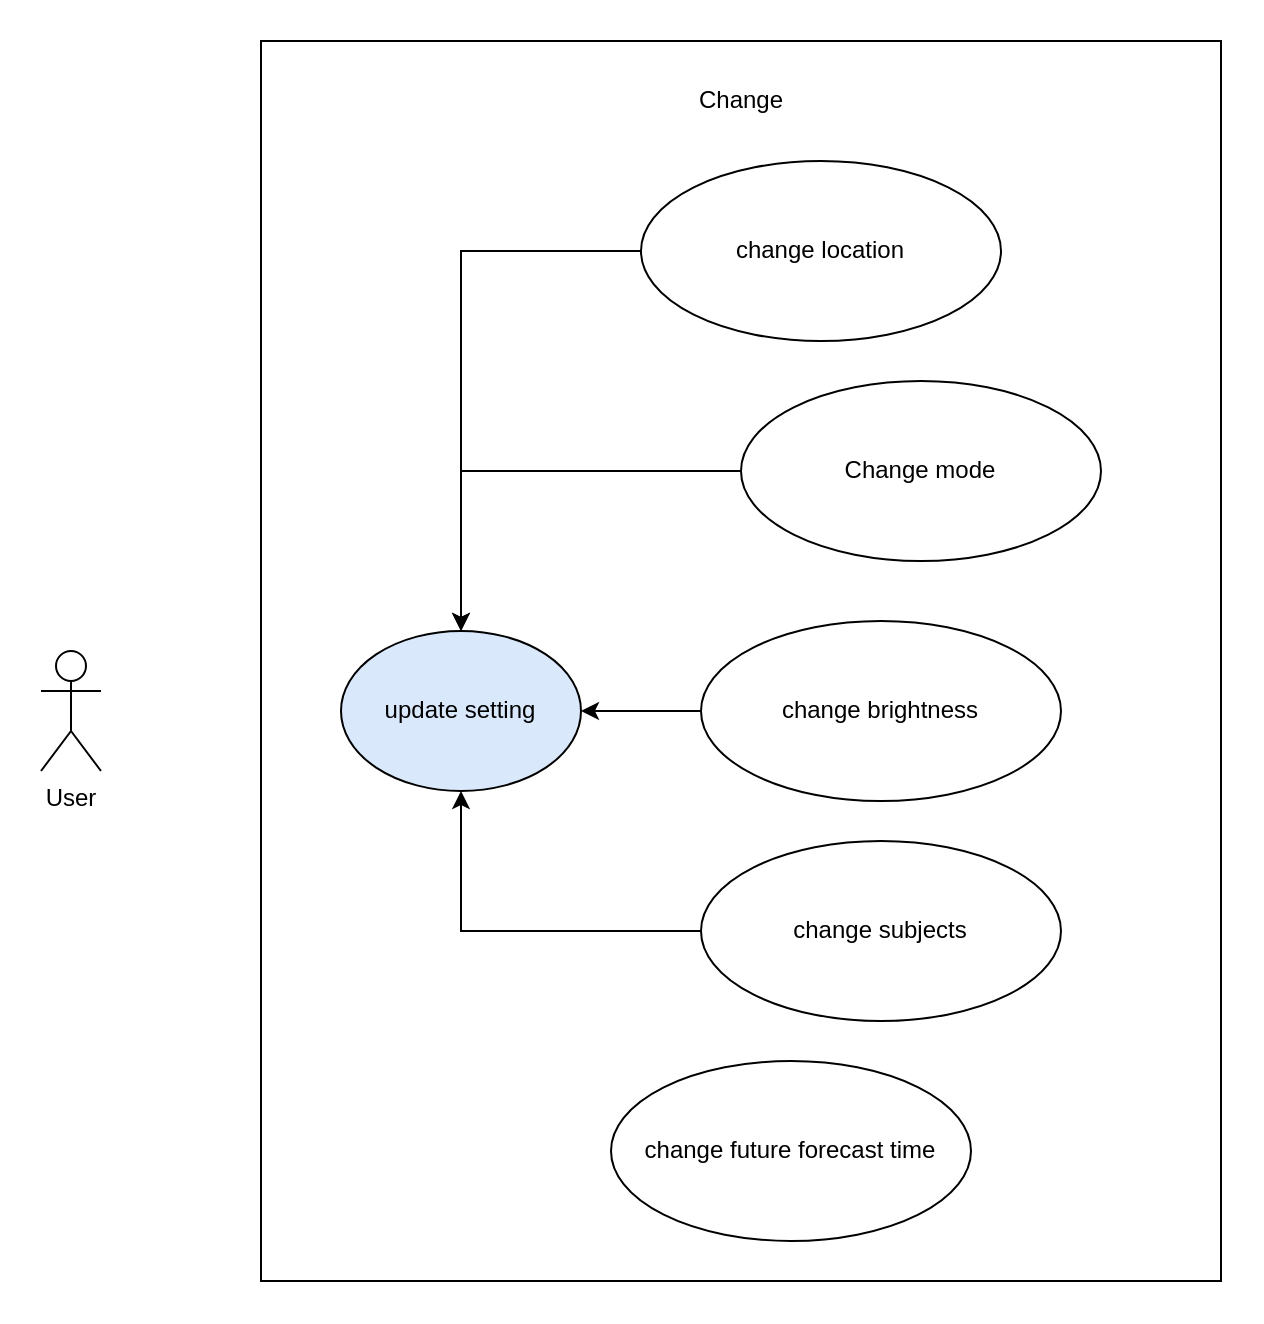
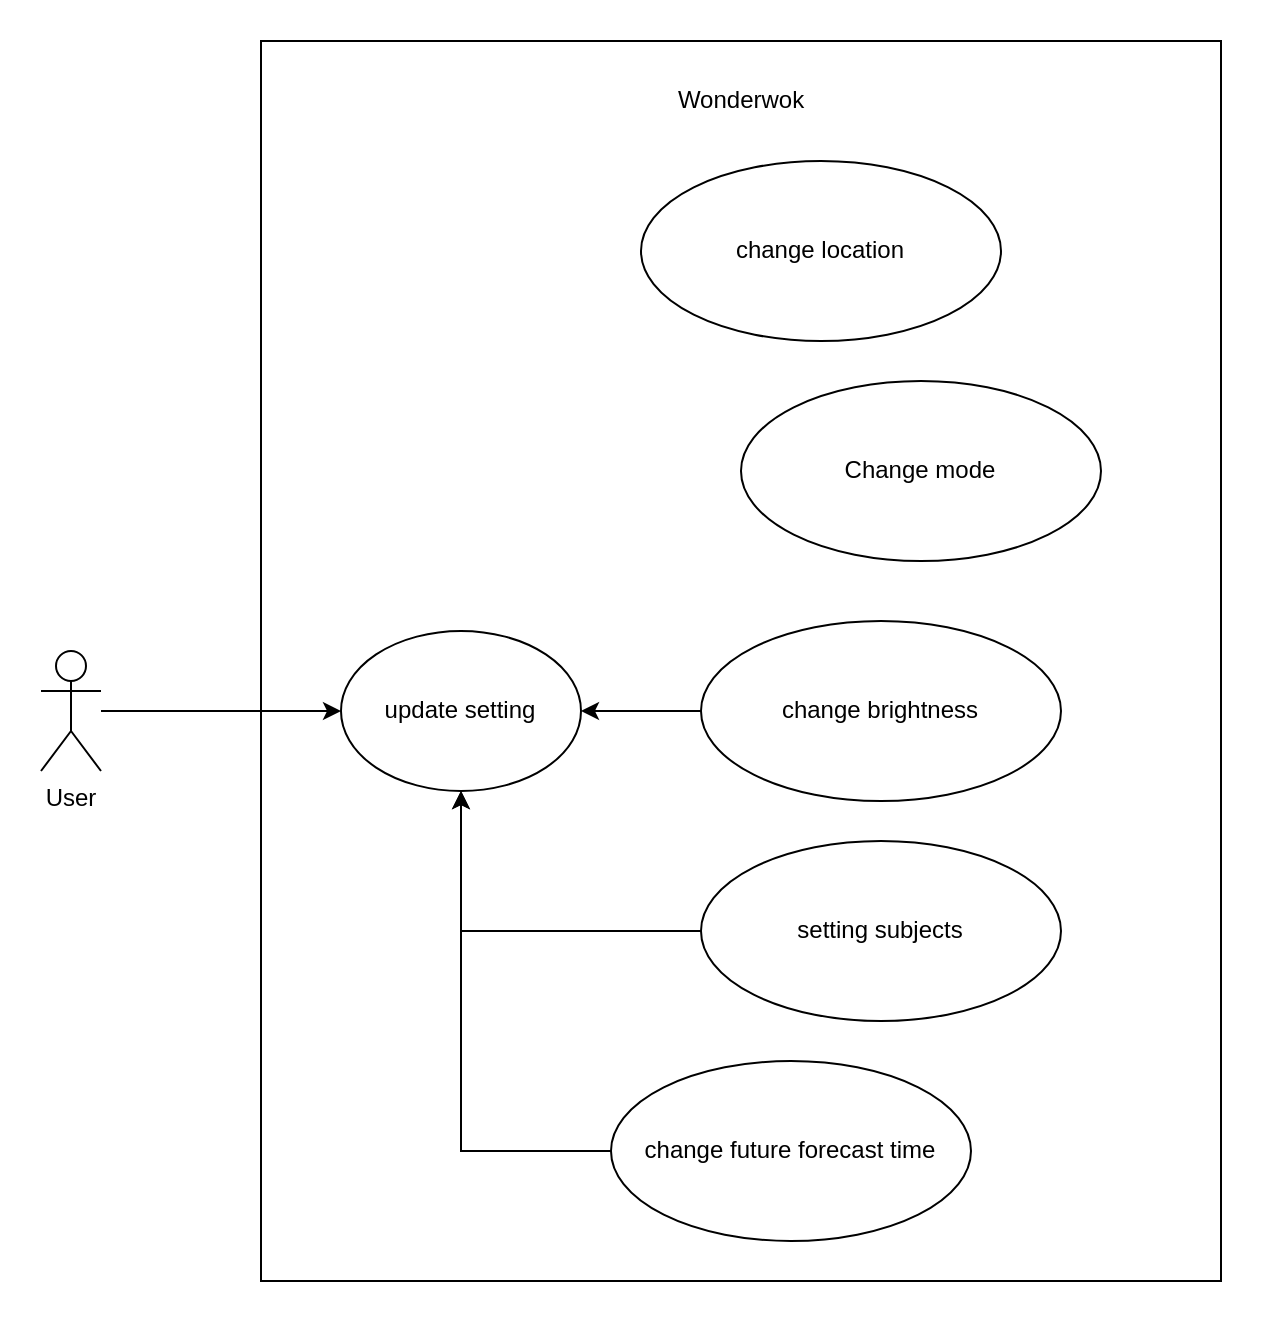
  <mxCell id="0" />
  <mxCell id="1" parent="0" />
  <mxCell id="2" value="" style="rounded=0;whiteSpace=wrap;html=1;fillColor=none;" parent="1" vertex="1"><mxGeometry x="130" y="20" width="480" height="620" as="geometry" /></mxCell>
+ <mxCell id="3" style="edgeStyle=orthogonalEdgeStyle;rounded=0;orthogonalLoop=1;jettySize=auto;html=1;" parent="1" source="4" target="5" edge="1"><mxGeometry relative="1" as="geometry" /></mxCell>
  <mxCell id="4" value="User" style="shape=umlActor;verticalLabelPosition=bottom;verticalAlign=top;html=1;" parent="1" vertex="1"><mxGeometry x="20" y="325" width="30" height="60" as="geometry" /></mxCell>
- <mxCell id="5" value="update setting" style="ellipse;whiteSpace=wrap;html=1;fillColor=#dae8fc;" parent="1" vertex="1"><mxGeometry x="170" y="315" width="120" height="80" as="geometry" /></mxCell>
+ <mxCell id="5" value="update setting" style="ellipse;whiteSpace=wrap;html=1;" parent="1" vertex="1"><mxGeometry x="170" y="315" width="120" height="80" as="geometry" /></mxCell>
  <mxCell id="6" style="edgeStyle=orthogonalEdgeStyle;rounded=0;orthogonalLoop=1;jettySize=auto;html=1;entryX=0.5;entryY=1;entryDx=0;entryDy=0;" parent="1" source="7" target="5" edge="1"><mxGeometry relative="1" as="geometry" /></mxCell>
- <mxCell id="7" value="change subjects" style="ellipse;whiteSpace=wrap;html=1;" parent="1" vertex="1"><mxGeometry x="350" y="420" width="180" height="90" as="geometry" /></mxCell>
+ <mxCell id="7" value="setting subjects" style="ellipse;whiteSpace=wrap;html=1;" parent="1" vertex="1"><mxGeometry x="350" y="420" width="180" height="90" as="geometry" /></mxCell>
  <mxCell id="8" style="edgeStyle=orthogonalEdgeStyle;rounded=0;orthogonalLoop=1;jettySize=auto;html=1;" parent="1" source="9" target="5" edge="1"><mxGeometry relative="1" as="geometry" /></mxCell>
  <mxCell id="9" value="change brig&lt;span style=&quot;color: rgba(0 , 0 , 0 , 0) ; font-family: monospace ; font-size: 0px&quot;&gt;%3CmxGraphModel%3E%3Croot%3E%3CmxCell%20id%3D%220%22%2F%3E%3CmxCell%20id%3D%221%22%20parent%3D%220%22%2F%3E%3CmxCell%20id%3D%222%22%20value%3D%22update%20setting%22%20style%3D%22ellipse%3BwhiteSpace%3Dwrap%3Bhtml%3D1%3B%22%20vertex%3D%221%22%20parent%3D%221%22%3E%3CmxGeometry%20x%3D%22414%22%20y%3D%22-10%22%20width%3D%22120%22%20height%3D%2280%22%20as%3D%22geometry%22%2F%3E%3C%2FmxCell%3E%3C%2Froot%3E%3C%2FmxGraphModel%3E&lt;/span&gt;htness" style="ellipse;whiteSpace=wrap;html=1;" parent="1" vertex="1"><mxGeometry x="350" y="310" width="180" height="90" as="geometry" /></mxCell>
- <mxCell id="10" style="edgeStyle=orthogonalEdgeStyle;rounded=0;orthogonalLoop=1;jettySize=auto;html=1;" parent="1" source="11" target="5" edge="1"><mxGeometry relative="1" as="geometry" /></mxCell>
  <mxCell id="11" value="Change mode" style="ellipse;whiteSpace=wrap;html=1;" parent="1" vertex="1"><mxGeometry x="370" y="190" width="180" height="90" as="geometry" /></mxCell>
+ <mxCell id="12" style="edgeStyle=orthogonalEdgeStyle;rounded=0;orthogonalLoop=1;jettySize=auto;html=1;entryX=0.5;entryY=1;entryDx=0;entryDy=0;" parent="1" source="13" target="5" edge="1"><mxGeometry relative="1" as="geometry" /></mxCell>
  <mxCell id="13" value="change future forecast time" style="ellipse;whiteSpace=wrap;html=1;" parent="1" vertex="1"><mxGeometry x="305" y="530" width="180" height="90" as="geometry" /></mxCell>
- <mxCell id="14" style="edgeStyle=orthogonalEdgeStyle;rounded=0;orthogonalLoop=1;jettySize=auto;html=1;entryX=0.5;entryY=0;entryDx=0;entryDy=0;" parent="1" source="15" target="5" edge="1"><mxGeometry relative="1" as="geometry" /></mxCell>
  <mxCell id="15" value="change location" style="ellipse;whiteSpace=wrap;html=1;" parent="1" vertex="1"><mxGeometry x="320" y="80" width="180" height="90" as="geometry" /></mxCell>
- <mxCell id="16" value="Change" style="text;html=1;align=center;verticalAlign=middle;resizable=0;points=[];autosize=1;" parent="1" vertex="1"><mxGeometry x="330" y="40" width="80" height="20" as="geometry" /></mxCell>
+ <mxCell id="16" value="Wonderwok" style="text;html=1;align=center;verticalAlign=middle;resizable=0;points=[];autosize=1;" parent="1" vertex="1"><mxGeometry x="330" y="40" width="80" height="20" as="geometry" /></mxCell>
